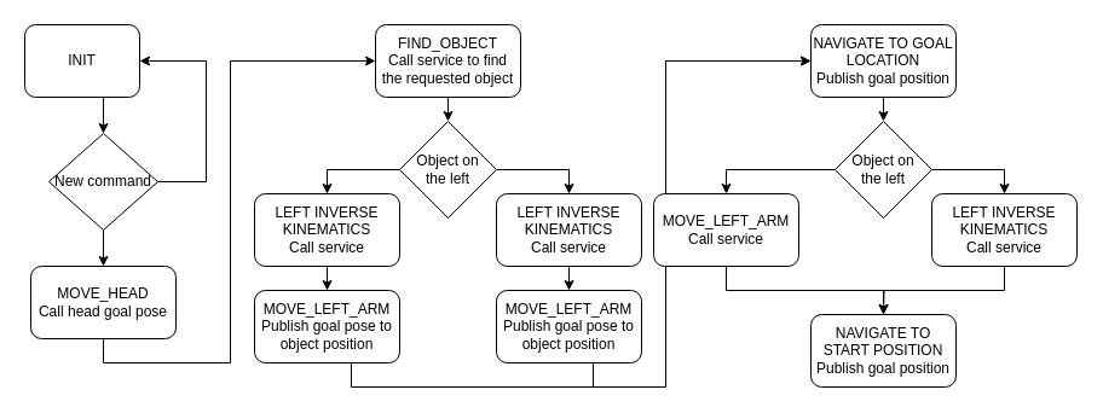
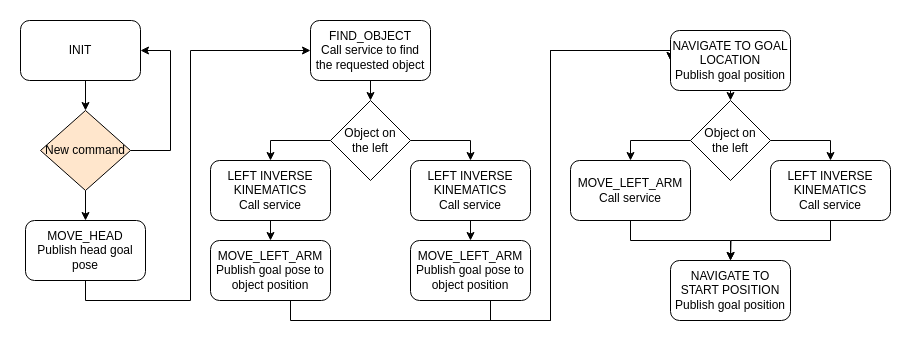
  <mxCell id="0" />
  <mxCell id="1" parent="0" />
  <mxCell id="2" style="edgeStyle=orthogonalEdgeStyle;rounded=0;orthogonalLoop=1;jettySize=auto;html=1;exitX=0.5;exitY=1;exitDx=0;exitDy=0;entryX=0.5;entryY=0;entryDx=0;entryDy=0;" edge="1" parent="1" source="3" target="21"><mxGeometry relative="1" as="geometry" /></mxCell>
- <mxCell id="3" value="INIT" style="rounded=1;whiteSpace=wrap;html=1;" vertex="1" parent="1"><mxGeometry x="20" y="20" width="95" height="60" as="geometry" /></mxCell>
+ <mxCell id="3" value="INIT" style="rounded=1;whiteSpace=wrap;html=1;" vertex="1" parent="1"><mxGeometry x="20" y="20" width="120" height="60" as="geometry" /></mxCell>
  <mxCell id="4" style="edgeStyle=orthogonalEdgeStyle;rounded=0;orthogonalLoop=1;jettySize=auto;html=1;exitX=0.5;exitY=1;exitDx=0;exitDy=0;entryX=0;entryY=0.5;entryDx=0;entryDy=0;" edge="1" parent="1" source="5" target="7"><mxGeometry relative="1" as="geometry"><mxPoint x="210" y="110" as="targetPoint" /><Array as="points"><mxPoint x="85" y="300" /><mxPoint x="190" y="300" /><mxPoint x="190" y="50" /></Array></mxGeometry></mxCell>
- <mxCell id="5" value="MOVE_HEAD&lt;br&gt;Call head goal pose" style="rounded=1;whiteSpace=wrap;html=1;" vertex="1" parent="1"><mxGeometry x="25" y="220" width="120" height="60" as="geometry" /></mxCell>
+ <mxCell id="5" value="MOVE_HEAD&lt;br&gt;Publish head goal pose" style="rounded=1;whiteSpace=wrap;html=1;" vertex="1" parent="1"><mxGeometry x="25" y="220" width="120" height="60" as="geometry" /></mxCell>
  <mxCell id="6" style="edgeStyle=orthogonalEdgeStyle;rounded=0;orthogonalLoop=1;jettySize=auto;html=1;exitX=0.5;exitY=1;exitDx=0;exitDy=0;entryX=0.5;entryY=0;entryDx=0;entryDy=0;" edge="1" parent="1" source="7" target="18"><mxGeometry relative="1" as="geometry" /></mxCell>
  <mxCell id="7" value="FIND_OBJECT&lt;br&gt;Call service to find the requested object" style="rounded=1;whiteSpace=wrap;html=1;" vertex="1" parent="1"><mxGeometry x="310" y="20" width="120" height="60" as="geometry" /></mxCell>
  <mxCell id="8" style="edgeStyle=orthogonalEdgeStyle;rounded=0;orthogonalLoop=1;jettySize=auto;html=1;exitX=0.5;exitY=1;exitDx=0;exitDy=0;entryX=0.5;entryY=0;entryDx=0;entryDy=0;" edge="1" parent="1" source="9" target="11"><mxGeometry relative="1" as="geometry" /></mxCell>
  <mxCell id="9" value="LEFT INVERSE KINEMATICS&lt;br&gt;Call service" style="rounded=1;whiteSpace=wrap;html=1;" vertex="1" parent="1"><mxGeometry x="210" y="160" width="120" height="60" as="geometry" /></mxCell>
  <mxCell id="10" style="edgeStyle=orthogonalEdgeStyle;rounded=0;orthogonalLoop=1;jettySize=auto;html=1;exitX=0.5;exitY=1;exitDx=0;exitDy=0;entryX=0;entryY=0.5;entryDx=0;entryDy=0;" edge="1" parent="1" source="11" target="23"><mxGeometry relative="1" as="geometry"><mxPoint x="290" y="320" as="targetPoint" /><Array as="points"><mxPoint x="290" y="300" /><mxPoint x="290" y="320" /><mxPoint x="550" y="320" /><mxPoint x="550" y="50" /></Array></mxGeometry></mxCell>
  <mxCell id="11" value="MOVE_LEFT_ARM&lt;br&gt;Publish goal pose to object position" style="rounded=1;whiteSpace=wrap;html=1;" vertex="1" parent="1"><mxGeometry x="210" y="240" width="120" height="60" as="geometry" /></mxCell>
  <mxCell id="12" style="edgeStyle=orthogonalEdgeStyle;rounded=0;orthogonalLoop=1;jettySize=auto;html=1;exitX=0.5;exitY=1;exitDx=0;exitDy=0;entryX=0.5;entryY=0;entryDx=0;entryDy=0;" edge="1" parent="1" source="13" target="15"><mxGeometry relative="1" as="geometry" /></mxCell>
  <mxCell id="13" value="LEFT INVERSE KINEMATICS&lt;br&gt;Call service" style="rounded=1;whiteSpace=wrap;html=1;" vertex="1" parent="1"><mxGeometry x="410" y="160" width="120" height="60" as="geometry" /></mxCell>
  <mxCell id="14" style="edgeStyle=orthogonalEdgeStyle;rounded=0;orthogonalLoop=1;jettySize=auto;html=1;exitX=0.5;exitY=1;exitDx=0;exitDy=0;entryX=0;entryY=0.5;entryDx=0;entryDy=0;" edge="1" parent="1" source="15" target="23"><mxGeometry relative="1" as="geometry"><mxPoint x="490" y="320" as="targetPoint" /><Array as="points"><mxPoint x="490" y="300" /><mxPoint x="490" y="320" /><mxPoint x="550" y="320" /><mxPoint x="550" y="50" /></Array></mxGeometry></mxCell>
  <mxCell id="15" value="MOVE_LEFT_ARM&lt;br&gt;Publish goal pose to object position" style="rounded=1;whiteSpace=wrap;html=1;" vertex="1" parent="1"><mxGeometry x="410" y="240" width="120" height="60" as="geometry" /></mxCell>
  <mxCell id="16" style="edgeStyle=orthogonalEdgeStyle;rounded=0;orthogonalLoop=1;jettySize=auto;html=1;exitX=1;exitY=0.5;exitDx=0;exitDy=0;entryX=0.5;entryY=0;entryDx=0;entryDy=0;" edge="1" parent="1" source="18" target="13"><mxGeometry relative="1" as="geometry" /></mxCell>
  <mxCell id="17" style="edgeStyle=orthogonalEdgeStyle;rounded=0;orthogonalLoop=1;jettySize=auto;html=1;exitX=0;exitY=0.5;exitDx=0;exitDy=0;entryX=0.5;entryY=0;entryDx=0;entryDy=0;" edge="1" parent="1" source="18" target="9"><mxGeometry relative="1" as="geometry" /></mxCell>
  <mxCell id="18" value="Object on &lt;br&gt;the left" style="rhombus;whiteSpace=wrap;html=1;" vertex="1" parent="1"><mxGeometry x="330" y="100" width="80" height="80" as="geometry" /></mxCell>
  <mxCell id="19" style="edgeStyle=orthogonalEdgeStyle;rounded=0;orthogonalLoop=1;jettySize=auto;html=1;exitX=1;exitY=0.5;exitDx=0;exitDy=0;entryX=1;entryY=0.5;entryDx=0;entryDy=0;" edge="1" parent="1" source="21" target="3"><mxGeometry relative="1" as="geometry"><Array as="points"><mxPoint x="170" y="150" /><mxPoint x="170" y="50" /></Array></mxGeometry></mxCell>
  <mxCell id="20" style="edgeStyle=orthogonalEdgeStyle;rounded=0;orthogonalLoop=1;jettySize=auto;html=1;exitX=0.5;exitY=1;exitDx=0;exitDy=0;entryX=0.5;entryY=0;entryDx=0;entryDy=0;" edge="1" parent="1" source="21" target="5"><mxGeometry relative="1" as="geometry" /></mxCell>
- <mxCell id="21" value="New command" style="rhombus;whiteSpace=wrap;html=1;" vertex="1" parent="1"><mxGeometry x="40" y="110" width="90" height="80" as="geometry" /></mxCell>
+ <mxCell id="21" value="New command" style="rhombus;whiteSpace=wrap;html=1;fillColor=#ffe6cc;" vertex="1" parent="1"><mxGeometry x="40" y="110" width="90" height="80" as="geometry" /></mxCell>
  <mxCell id="22" style="edgeStyle=orthogonalEdgeStyle;rounded=0;orthogonalLoop=1;jettySize=auto;html=1;exitX=0.5;exitY=1;exitDx=0;exitDy=0;entryX=0.5;entryY=0;entryDx=0;entryDy=0;" edge="1" parent="1" source="23" target="30"><mxGeometry relative="1" as="geometry" /></mxCell>
- <mxCell id="23" value="NAVIGATE TO GOAL LOCATION&lt;br&gt;Publish goal position" style="rounded=1;whiteSpace=wrap;html=1;" vertex="1" parent="1"><mxGeometry x="670" y="20" width="120" height="60" as="geometry" /></mxCell>
+ <mxCell id="23" value="NAVIGATE TO GOAL LOCATION&lt;br&gt;Publish goal position" style="rounded=1;whiteSpace=wrap;html=1;" vertex="1" parent="1"><mxGeometry x="670" y="30" width="120" height="60" as="geometry" /></mxCell>
  <mxCell id="24" style="edgeStyle=orthogonalEdgeStyle;rounded=0;orthogonalLoop=1;jettySize=auto;html=1;exitX=0.5;exitY=1;exitDx=0;exitDy=0;entryX=0.5;entryY=0;entryDx=0;entryDy=0;" edge="1" parent="1" source="25" target="31"><mxGeometry relative="1" as="geometry" /></mxCell>
- <mxCell id="25" value="MOVE_LEFT_ARM&lt;br&gt;Call service" style="rounded=1;whiteSpace=wrap;html=1;" vertex="1" parent="1"><mxGeometry x="540" y="160" width="120" height="60" as="geometry" /></mxCell>
+ <mxCell id="25" value="MOVE_LEFT_ARM&lt;br&gt;Call service" style="rounded=1;whiteSpace=wrap;html=1;" vertex="1" parent="1"><mxGeometry x="570" y="160" width="120" height="60" as="geometry" /></mxCell>
  <mxCell id="26" style="edgeStyle=orthogonalEdgeStyle;rounded=0;orthogonalLoop=1;jettySize=auto;html=1;exitX=0.5;exitY=1;exitDx=0;exitDy=0;" edge="1" parent="1" source="27"><mxGeometry relative="1" as="geometry"><mxPoint x="730" y="260" as="targetPoint" /></mxGeometry></mxCell>
  <mxCell id="27" value="LEFT INVERSE KINEMATICS&lt;br&gt;Call service" style="rounded=1;whiteSpace=wrap;html=1;" vertex="1" parent="1"><mxGeometry x="770" y="160" width="120" height="60" as="geometry" /></mxCell>
  <mxCell id="28" style="edgeStyle=orthogonalEdgeStyle;rounded=0;orthogonalLoop=1;jettySize=auto;html=1;exitX=1;exitY=0.5;exitDx=0;exitDy=0;entryX=0.5;entryY=0;entryDx=0;entryDy=0;" edge="1" parent="1" source="30" target="27"><mxGeometry relative="1" as="geometry" /></mxCell>
  <mxCell id="29" style="edgeStyle=orthogonalEdgeStyle;rounded=0;orthogonalLoop=1;jettySize=auto;html=1;exitX=0;exitY=0.5;exitDx=0;exitDy=0;entryX=0.5;entryY=0;entryDx=0;entryDy=0;" edge="1" parent="1" source="30" target="25"><mxGeometry relative="1" as="geometry" /></mxCell>
  <mxCell id="30" value="Object on &lt;br&gt;the left" style="rhombus;whiteSpace=wrap;html=1;" vertex="1" parent="1"><mxGeometry x="690" y="100" width="80" height="80" as="geometry" /></mxCell>
  <mxCell id="31" value="NAVIGATE TO START POSITION&lt;br&gt;Publish goal position" style="rounded=1;whiteSpace=wrap;html=1;" vertex="1" parent="1"><mxGeometry x="670" y="260" width="120" height="60" as="geometry" /></mxCell>
